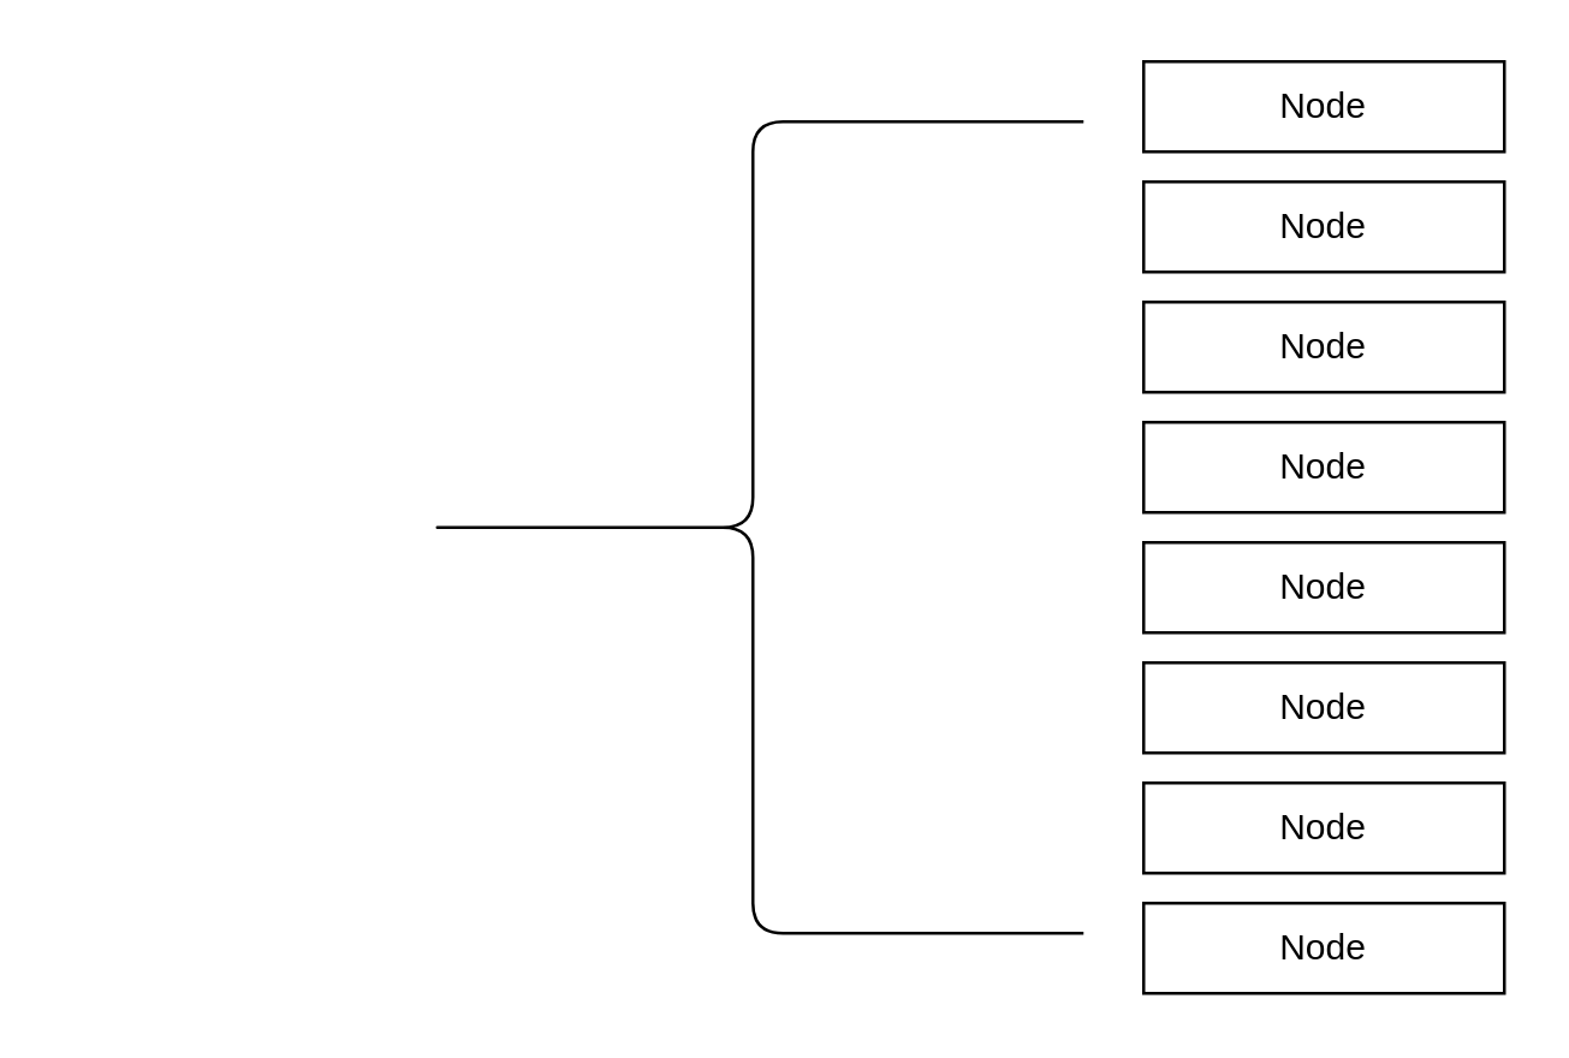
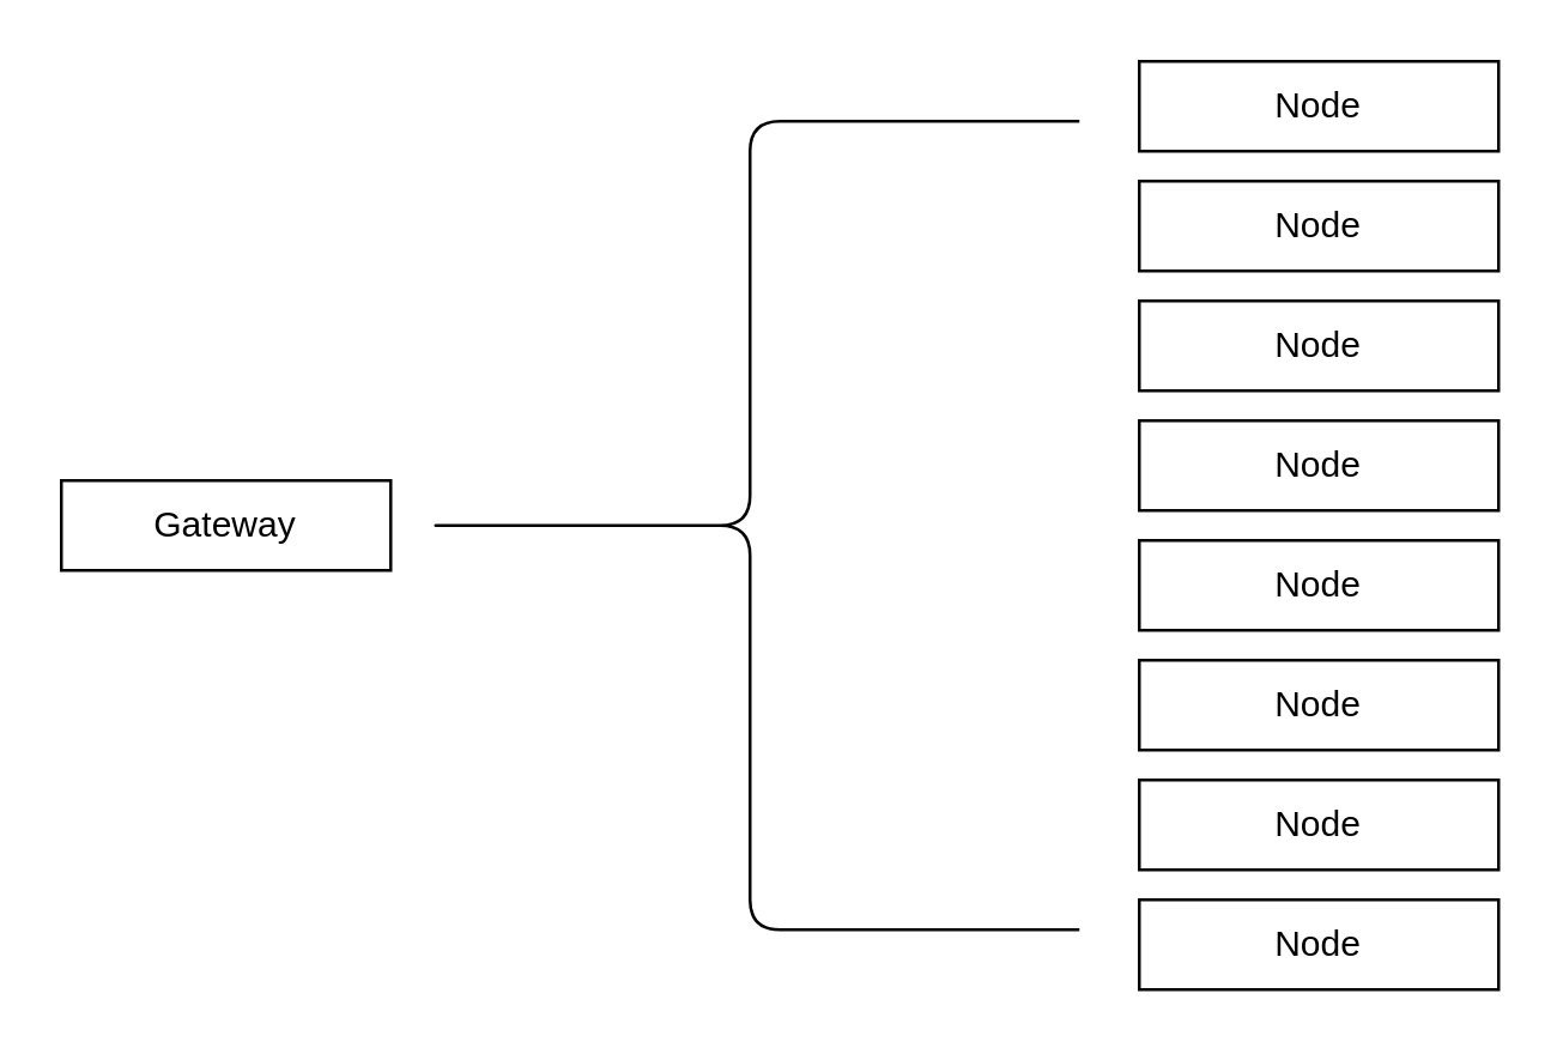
  <mxCell id="0" />
  <mxCell id="1" parent="0" />
+ <mxCell id="2" value="Gateway" style="rounded=0;whiteSpace=wrap;html=1;" vertex="1" parent="1"><mxGeometry x="20" y="160" width="110" height="30" as="geometry" /></mxCell>
  <mxCell id="3" value="" style="shape=curlyBracket;whiteSpace=wrap;html=1;rounded=1;labelPosition=left;verticalLabelPosition=middle;align=right;verticalAlign=middle;" vertex="1" parent="1"><mxGeometry x="140" y="40" width="220" height="270" as="geometry" /></mxCell>
  <mxCell id="4" value="Node" style="rounded=0;whiteSpace=wrap;html=1;" vertex="1" parent="1"><mxGeometry x="380" y="20" width="120" height="30" as="geometry" /></mxCell>
  <mxCell id="5" value="Node" style="rounded=0;whiteSpace=wrap;html=1;" vertex="1" parent="1"><mxGeometry x="380" y="60" width="120" height="30" as="geometry" /></mxCell>
  <mxCell id="6" value="Node" style="rounded=0;whiteSpace=wrap;html=1;" vertex="1" parent="1"><mxGeometry x="380" y="100" width="120" height="30" as="geometry" /></mxCell>
  <mxCell id="7" value="Node" style="rounded=0;whiteSpace=wrap;html=1;" vertex="1" parent="1"><mxGeometry x="380" y="140" width="120" height="30" as="geometry" /></mxCell>
  <mxCell id="8" value="Node" style="rounded=0;whiteSpace=wrap;html=1;" vertex="1" parent="1"><mxGeometry x="380" y="180" width="120" height="30" as="geometry" /></mxCell>
  <mxCell id="9" value="Node" style="rounded=0;whiteSpace=wrap;html=1;" vertex="1" parent="1"><mxGeometry x="380" y="220" width="120" height="30" as="geometry" /></mxCell>
  <mxCell id="10" value="Node" style="rounded=0;whiteSpace=wrap;html=1;" vertex="1" parent="1"><mxGeometry x="380" y="260" width="120" height="30" as="geometry" /></mxCell>
  <mxCell id="11" value="Node" style="rounded=0;whiteSpace=wrap;html=1;" vertex="1" parent="1"><mxGeometry x="380" y="300" width="120" height="30" as="geometry" /></mxCell>
